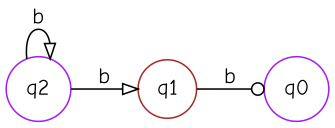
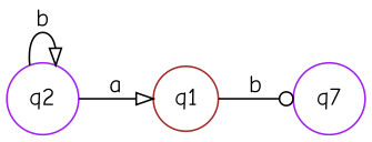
  digraph {
    fontname="Comic Neue"
    rankdir=LR
    node [color=purple fontname="Comic Neue" shape=circle]
    edge [arrowhead=onormal fontname="Comic Neue"]
    q1 [color=brown]
-   q0
+   q0 [label=q7]
    q2
    q1 -> q0 [arrowhead=odot label=b]
-   q2 -> q1 [label=b]
+   q2 -> q1 [label=a]
    q2 -> q2 [label=b]
  }
